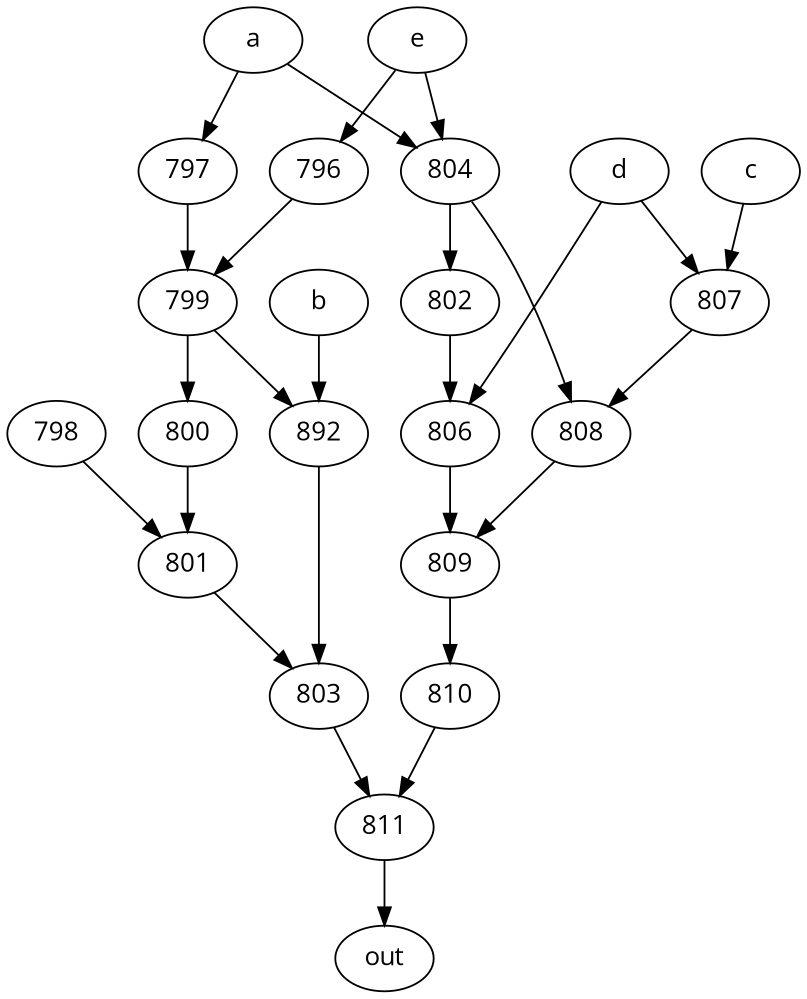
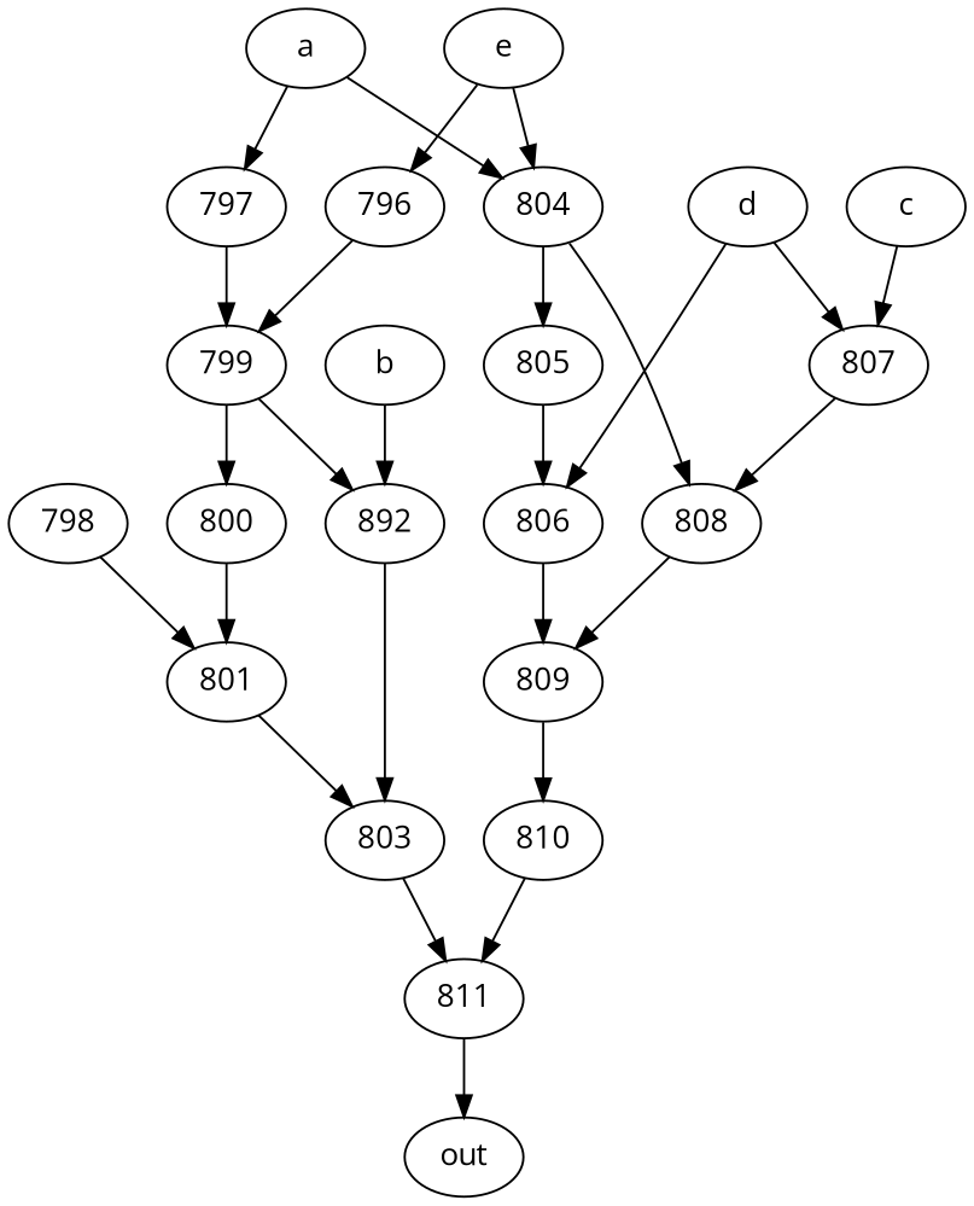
  strict digraph {
    fontname="Open Sans"
    node [fontname="Open Sans"]
    edge [fontname="Open Sans"]
    811
    out
    a
    797
    804
    799
-   805 [label=802]
+   805
    808
    n9 [label=892]
    800
    806
    809
    803
    801
    810
    b
    798
    c
    807
    d
    e
    796
    811 -> out
    a -> 797
    a -> 804
    797 -> 799
    804 -> 805
    804 -> 808
    799 -> n9
    799 -> 800
    805 -> 806
    808 -> 809
    n9 -> 803
    800 -> 801
    806 -> 809
    809 -> 810
    803 -> 811
    801 -> 803
    810 -> 811
    b -> n9
    798 -> 801
    c -> 807
    807 -> 808
    d -> 806
    d -> 807
    e -> 804
    e -> 796
    796 -> 799
  }
